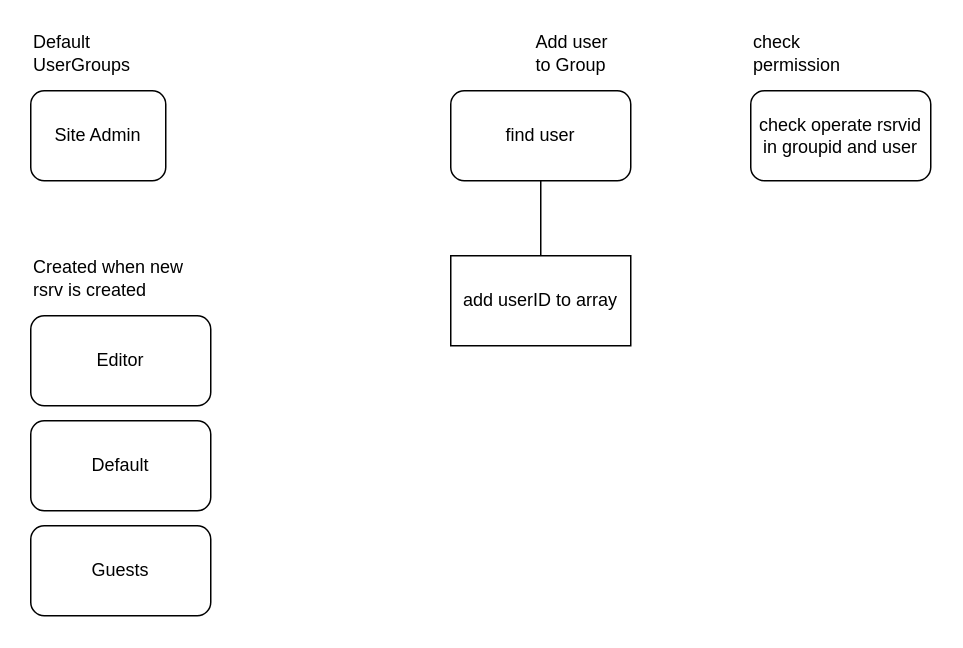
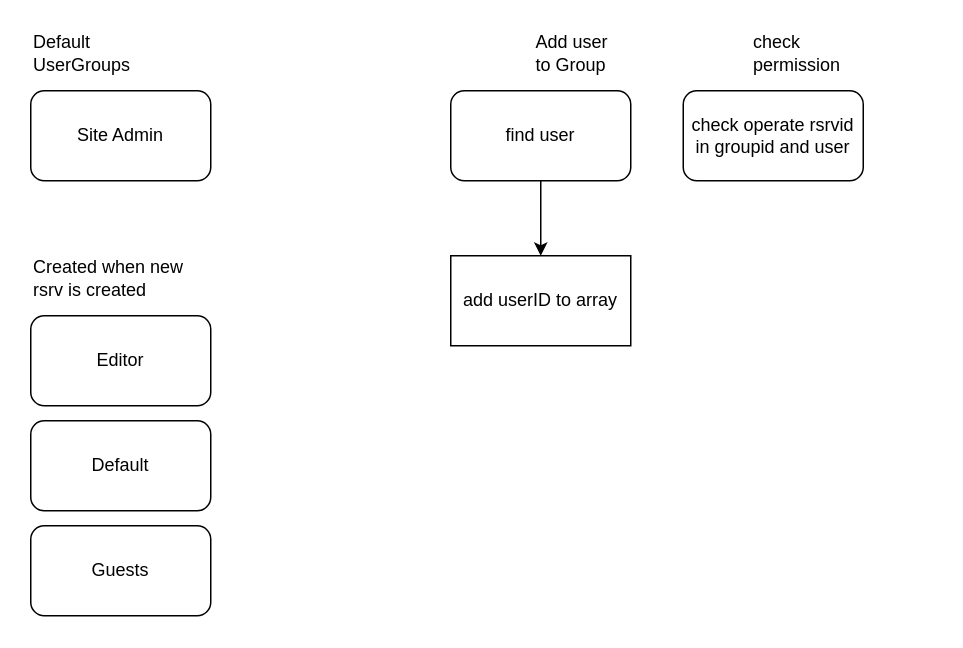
  <mxCell id="0" />
  <mxCell id="1" parent="0" />
- <mxCell id="2" value="Site Admin" style="rounded=1;whiteSpace=wrap;html=1;fontFamily=Arial;" parent="1" vertex="1"><mxGeometry x="20" y="60" width="90" height="60" as="geometry" /></mxCell>
+ <mxCell id="2" value="Site Admin" style="rounded=1;whiteSpace=wrap;html=1;fontFamily=Arial;" parent="1" vertex="1"><mxGeometry x="20" y="60" width="120" height="60" as="geometry" /></mxCell>
  <mxCell id="3" value="Default UserGroups" style="text;html=1;align=left;verticalAlign=middle;whiteSpace=wrap;rounded=0;fontFamily=Arial;" parent="1" vertex="1"><mxGeometry x="20" y="20" width="60" height="30" as="geometry" /></mxCell>
  <mxCell id="4" value="Editor" style="whiteSpace=wrap;html=1;fontFamily=Arial;rounded=1;" parent="1" vertex="1"><mxGeometry x="20" y="210" width="120" height="60" as="geometry" /></mxCell>
  <mxCell id="5" value="Created when new rsrv is created" style="text;html=1;align=left;verticalAlign=middle;whiteSpace=wrap;rounded=0;fontFamily=Arial;" parent="1" vertex="1"><mxGeometry x="20" y="170" width="120" height="30" as="geometry" /></mxCell>
  <mxCell id="6" value="Default" style="whiteSpace=wrap;html=1;fontFamily=Arial;rounded=1;" parent="1" vertex="1"><mxGeometry x="20" y="280" width="120" height="60" as="geometry" /></mxCell>
  <mxCell id="7" value="Guests" style="whiteSpace=wrap;html=1;fontFamily=Arial;rounded=1;" parent="1" vertex="1"><mxGeometry x="20" y="350" width="120" height="60" as="geometry" /></mxCell>
- <mxCell id="8" value="" style="edgeStyle=orthogonalEdgeStyle;rounded=0;orthogonalLoop=1;jettySize=auto;html=1;endArrow=none;" edge="1" parent="1" source="9" target="11"><mxGeometry relative="1" as="geometry" /></mxCell>
+ <mxCell id="8" value="" style="edgeStyle=orthogonalEdgeStyle;rounded=0;orthogonalLoop=1;jettySize=auto;html=1;" edge="1" parent="1" source="9" target="11"><mxGeometry relative="1" as="geometry" /></mxCell>
  <mxCell id="9" value="find user" style="rounded=1;whiteSpace=wrap;html=1;" vertex="1" parent="1"><mxGeometry x="300" y="60" width="120" height="60" as="geometry" /></mxCell>
  <mxCell id="10" value="Add user to Group" style="text;html=1;align=left;verticalAlign=middle;whiteSpace=wrap;rounded=0;fontFamily=Arial;" vertex="1" parent="1"><mxGeometry x="355" y="20" width="60" height="30" as="geometry" /></mxCell>
  <mxCell id="11" value="add userID to array" style="whiteSpace=wrap;html=1;rounded=0;" vertex="1" parent="1"><mxGeometry x="300" y="170" width="120" height="60" as="geometry" /></mxCell>
- <mxCell id="12" value="check operate rsrvid in groupid and user" style="rounded=1;whiteSpace=wrap;html=1;" vertex="1" parent="1"><mxGeometry x="500" y="60" width="120" height="60" as="geometry" /></mxCell>
+ <mxCell id="12" value="check operate rsrvid in groupid and user" style="rounded=1;whiteSpace=wrap;html=1;" vertex="1" parent="1"><mxGeometry x="455" y="60" width="120" height="60" as="geometry" /></mxCell>
  <mxCell id="13" value="check permission" style="text;html=1;align=left;verticalAlign=middle;whiteSpace=wrap;rounded=0;fontFamily=Arial;" vertex="1" parent="1"><mxGeometry x="500" y="20" width="60" height="30" as="geometry" /></mxCell>
